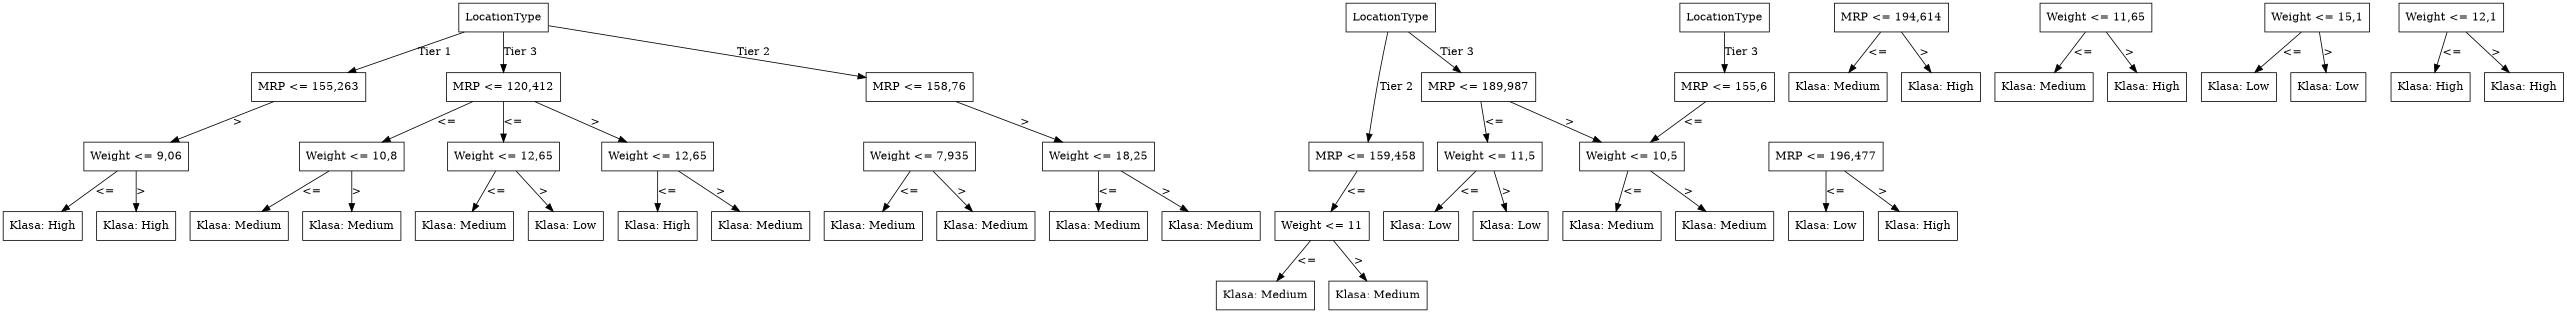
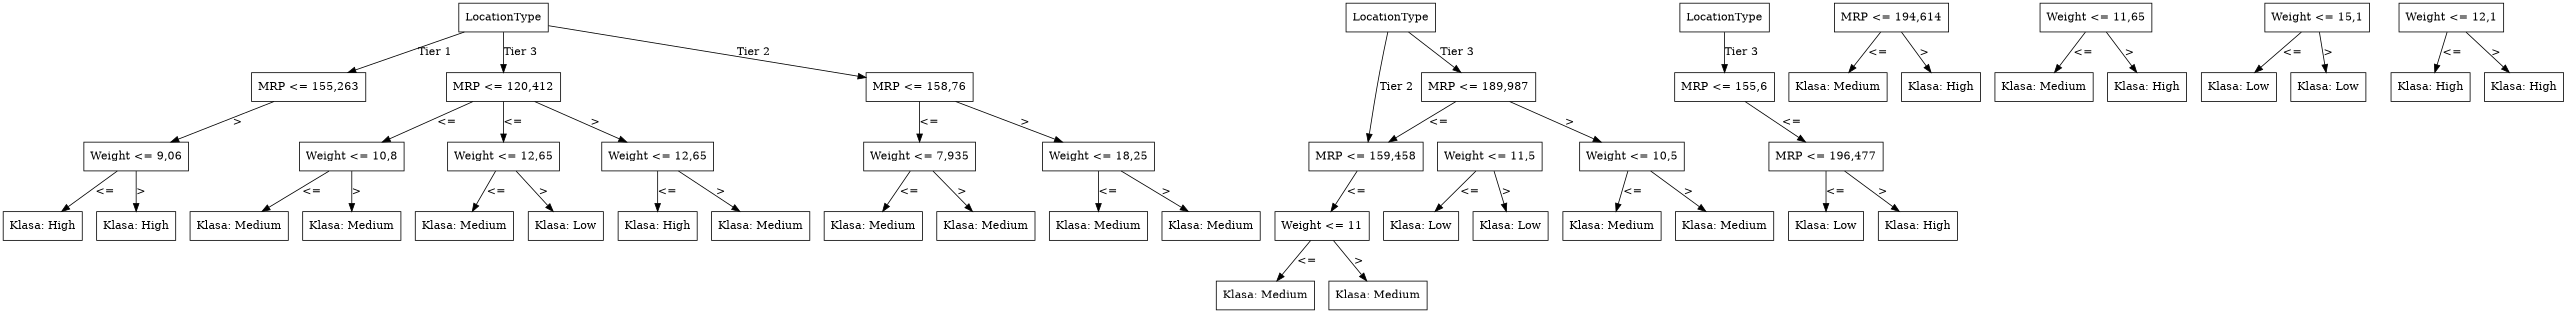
  digraph {
    node [shape=box]
    n1 [label=LocationType]
    n2 [label="MRP <= 155,263"]
    n3 [label="MRP <= 120,412"]
    n4 [label="MRP <= 158,76"]
    n5 [label=LocationType]
    n6 [label="MRP <= 159,458"]
    n7 [label="MRP <= 189,987"]
    n8 [label=LocationType]
    n9 [label="MRP <= 155,6"]
    n10 [label="Weight <= 9,06"]
    n11 [label="Weight <= 10,8"]
    n12 [label="Weight <= 12,65"]
    n13 [label="Weight <= 12,65"]
    n14 [label="Weight <= 7,935"]
    n15 [label="Weight <= 18,25"]
    n16 [label="Klasa: Medium"]
    n17 [label="Klasa: Medium"]
    n18 [label="Klasa: High"]
    n19 [label="Klasa: High"]
    n20 [label="Klasa: Medium"]
    n21 [label="Klasa: Low"]
    n22 [label="Klasa: High"]
    n23 [label="Klasa: Medium"]
    n24 [label="Klasa: Medium"]
    n25 [label="Klasa: Medium"]
    n26 [label="Klasa: Medium"]
    n27 [label="Klasa: Medium"]
    n28 [label="Weight <= 11"]
    n29 [label="Weight <= 11,5"]
    n30 [label="Weight <= 10,5"]
    n31 [label="MRP <= 196,477"]
    n32 [label="Klasa: Low"]
    n33 [label="Klasa: High"]
    n34 [label="MRP <= 194,614"]
    n35 [label="Klasa: Medium"]
    n36 [label="Klasa: High"]
    n37 [label="Klasa: Medium"]
    n38 [label="Klasa: Medium"]
    n39 [label="Weight <= 11,65"]
    n40 [label="Klasa: Medium"]
    n41 [label="Klasa: High"]
    n42 [label="Klasa: Low"]
    n43 [label="Klasa: Low"]
    n44 [label="Weight <= 15,1"]
    n45 [label="Klasa: Low"]
    n46 [label="Klasa: Low"]
    n47 [label="Klasa: Medium"]
    n48 [label="Klasa: Medium"]
    n49 [label="Weight <= 12,1"]
    n50 [label="Klasa: High"]
    n51 [label="Klasa: High"]
    n1 -> n2 [label="Tier 1"]
    n1 -> n3 [label="Tier 3"]
    n1 -> n4 [label="Tier 2"]
    n2 -> n10 [label=">"]
    n3 -> n11 [label="<="]
    n3 -> n12 [label="<="]
    n3 -> n13 [label=">"]
+   n4 -> n14 [label="<="]
    n4 -> n15 [label=">"]
    n5 -> n6 [label="Tier 2"]
    n5 -> n7 [label="Tier 3"]
    n6 -> n28 [label="<="]
-   n7 -> n29 [label="<="]
+   n7 -> n6 [label="<="]
    n7 -> n30 [label=">"]
    n8 -> n9 [label="Tier 3"]
-   n9 -> n30 [label="<="]
+   n9 -> n31 [label="<="]
    n10 -> n18 [label="<="]
    n10 -> n19 [label=">"]
    n11 -> n16 [label="<="]
    n11 -> n17 [label=">"]
    n12 -> n20 [label="<="]
    n12 -> n21 [label=">"]
    n13 -> n22 [label="<="]
    n13 -> n23 [label=">"]
    n14 -> n24 [label="<="]
    n14 -> n25 [label=">"]
    n15 -> n26 [label="<="]
    n15 -> n27 [label=">"]
    n28 -> n37 [label="<="]
    n28 -> n38 [label=">"]
    n29 -> n42 [label="<="]
    n29 -> n43 [label=">"]
    n30 -> n47 [label="<="]
    n30 -> n48 [label=">"]
    n31 -> n32 [label="<="]
    n31 -> n33 [label=">"]
    n34 -> n35 [label="<="]
    n34 -> n36 [label=">"]
    n39 -> n40 [label="<="]
    n39 -> n41 [label=">"]
    n44 -> n45 [label="<="]
    n44 -> n46 [label=">"]
    n49 -> n50 [label="<="]
    n49 -> n51 [label=">"]
  }
